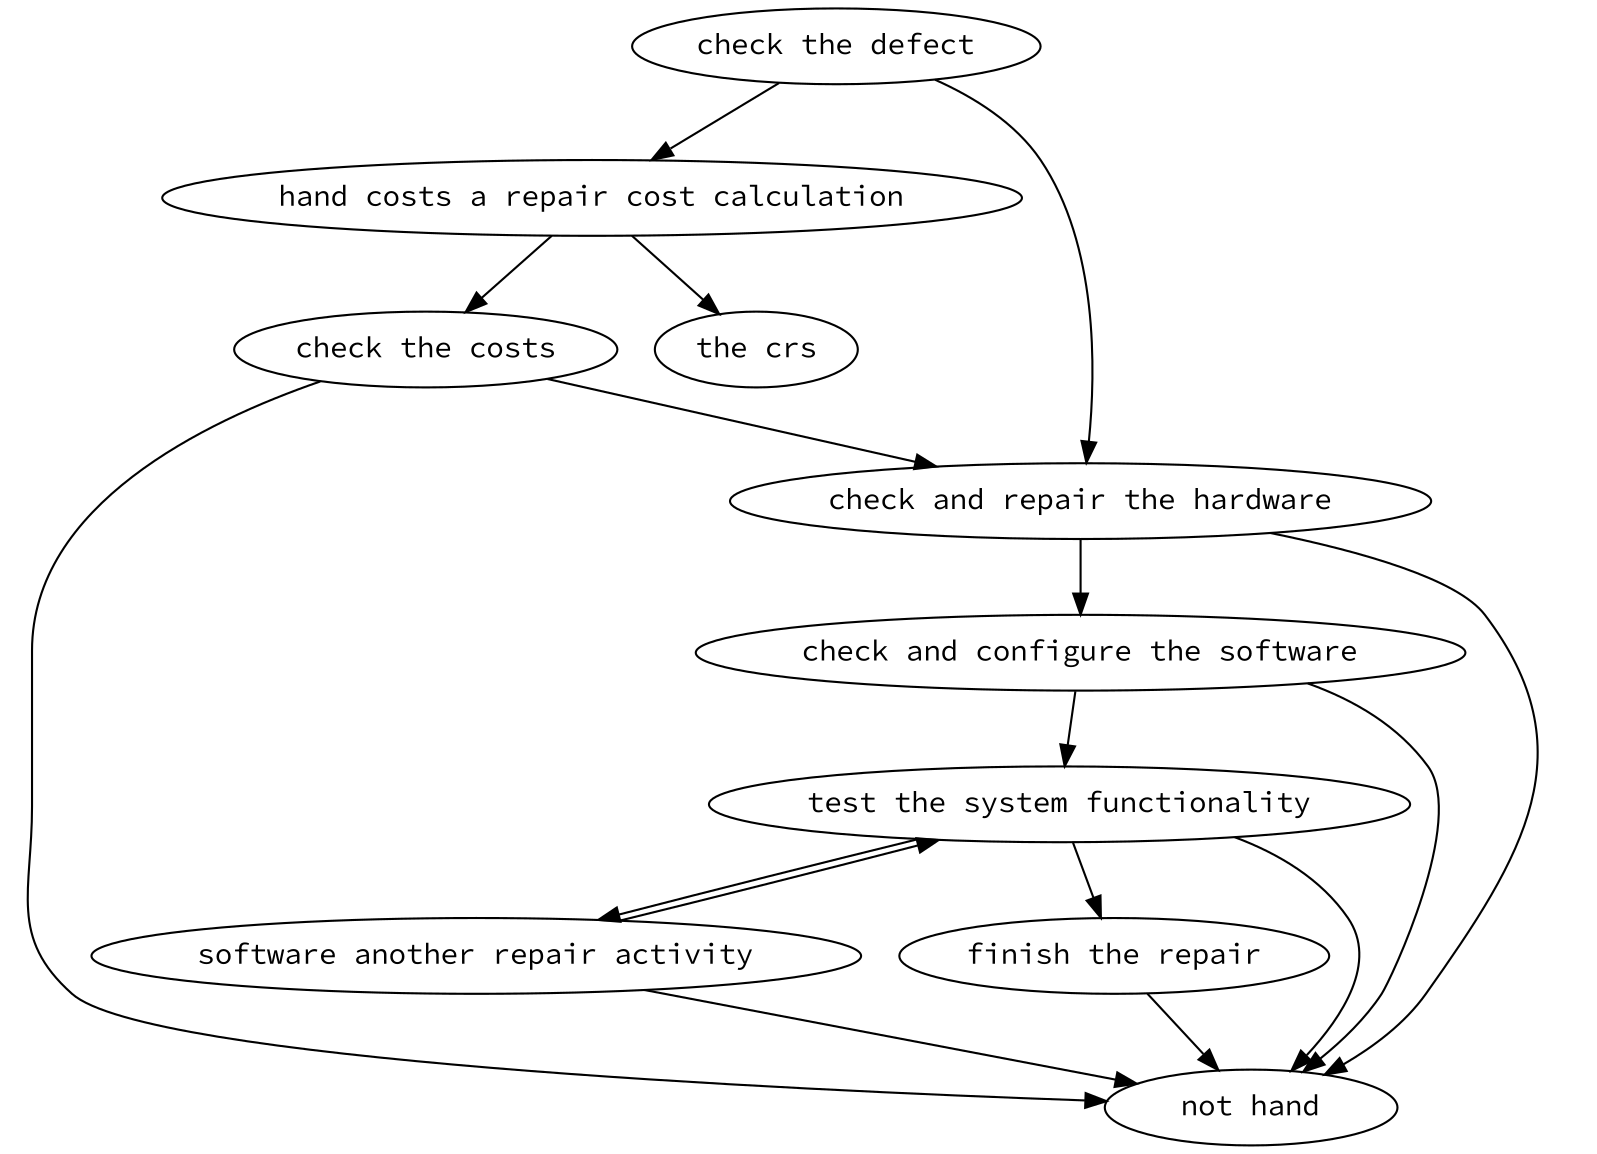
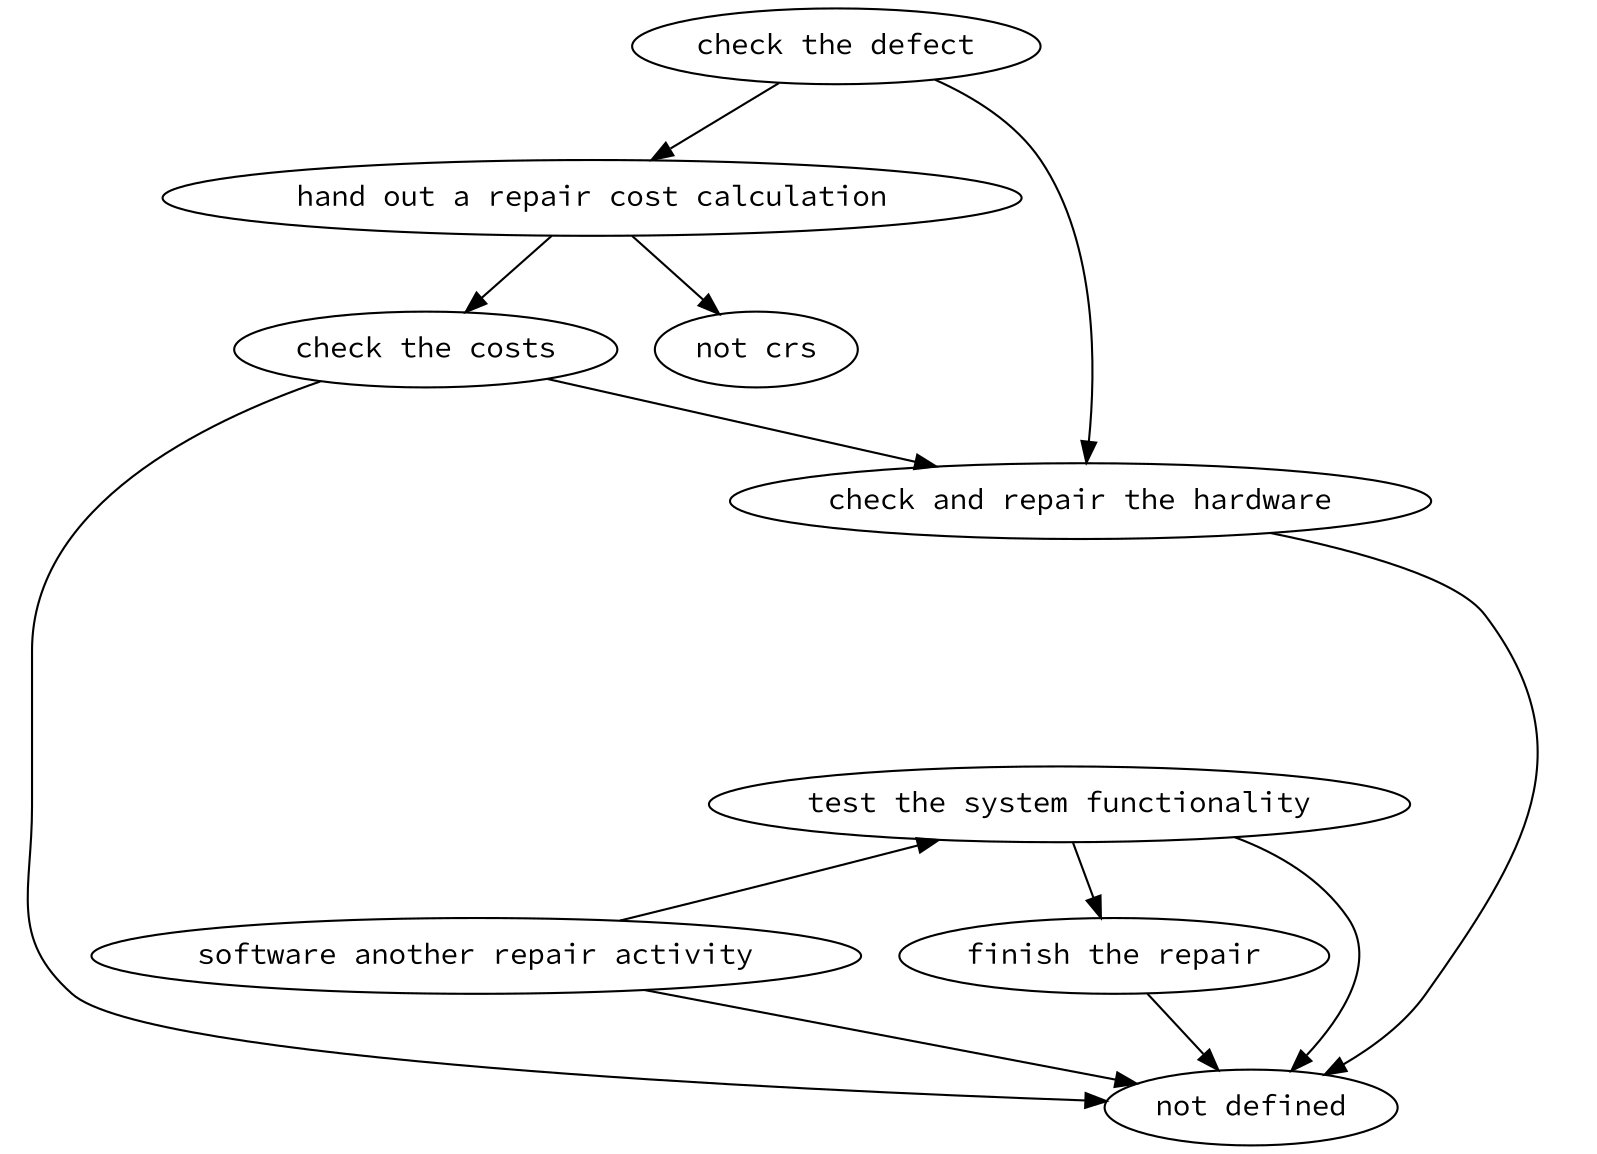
  strict digraph {
    fontname="Source Code Pro"
    node [fontname="Source Code Pro"]
    edge [attrs="{'type': 'flow', 'label': 'flow'}" fontname="Source Code Pro"]
    "check the defect" [attrs="{'type': 'Activity', 'label': 'check the defect'}"]
-   "hand out a repair cost calculation" [attrs="{'type': 'Activity', 'label': 'hand out a repair cost calculation'}" label="hand costs a repair cost calculation"]
+   "hand out a repair cost calculation" [attrs="{'type': 'Activity', 'label': 'hand out a repair cost calculation'}"]
    "check and repair the hardware" [attrs="{'type': 'Activity', 'label': 'check and repair the hardware'}"]
-   "the crs" [attrs="{'type': 'Actor', 'label': 'the crs'}"]
+   "the crs" [attrs="{'type': 'Actor', 'label': 'the crs'}" label="not crs"]
    "check the costs" [attrs="{'type': 'Activity', 'label': 'check the costs'}"]
-   "not defined" [attrs="{'type': 'Actor', 'label': 'not defined'}" label="not hand"]
-   "check and configure the software" [attrs="{'type': 'Activity', 'label': 'check and configure the software'}"]
+   "not defined" [attrs="{'type': 'Actor', 'label': 'not defined'}"]
    "test the system functionality" [attrs="{'type': 'Activity', 'label': 'test the system functionality'}"]
    n9 [attrs="{'type': 'Activity', 'label': 'execute another repair activity'}" label="software another repair activity"]
    "finish the repair" [attrs="{'type': 'Activity', 'label': 'finish the repair'}"]
    "check the defect" -> "hand out a repair cost calculation"
    "check the defect" -> "check and repair the hardware" [attrs="{'type': 'actor performer', 'label': 'actor performer'}"]
    "hand out a repair cost calculation" -> "the crs" [attrs="{'type': 'actor performer', 'label': 'actor performer'}"]
    "hand out a repair cost calculation" -> "check the costs"
    "check and repair the hardware" -> "not defined" [attrs="{'type': 'actor performer', 'label': 'actor performer'}"]
-   "check and repair the hardware" -> "check and configure the software"
    "check the costs" -> "check and repair the hardware"
    "check the costs" -> "not defined" [attrs="{'type': 'actor performer', 'label': 'actor performer'}"]
-   "check and configure the software" -> "not defined" [attrs="{'type': 'actor performer', 'label': 'actor performer'}"]
-   "check and configure the software" -> "test the system functionality"
    "test the system functionality" -> "not defined" [attrs="{'type': 'actor performer', 'label': 'actor performer'}"]
-   "test the system functionality" -> n9
    "test the system functionality" -> "finish the repair"
    n9 -> "not defined" [attrs="{'type': 'actor performer', 'label': 'actor performer'}"]
    n9 -> "test the system functionality"
    "finish the repair" -> "not defined" [attrs="{'type': 'actor performer', 'label': 'actor performer'}"]
  }
